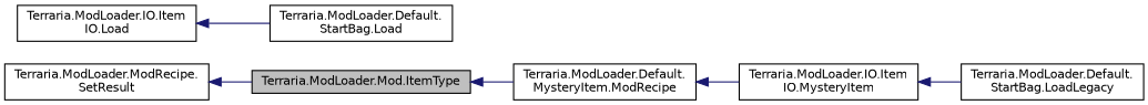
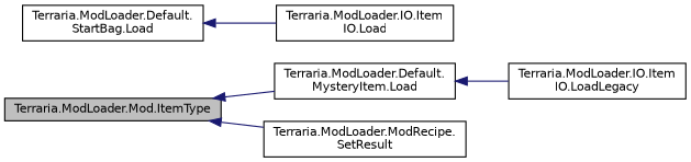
  digraph {
    rankdir=LR
    node [color=black fillcolor=white fontname=Helvetica fontsize=10 shape=record style=filled]
    edge [color=midnightblue dir=back fontname=Helvetica fontsize=10 labelfontname=Helvetica labelfontsize=10 style=solid]
    n1 [fillcolor=grey75 fontcolor=black height=0.2 label="Terraria.ModLoader.Mod.ItemType" width=0.4]
-   n2 [height=0.2 label="Terraria.ModLoader.Default.\lMysteryItem.ModRecipe" width=0.4]
+   n2 [height=0.2 label="Terraria.ModLoader.Default.\lMysteryItem.Load" width=0.4]
    n3 [height=0.2 label="Terraria.ModLoader.ModRecipe.\lSetResult" width=0.4]
-   n4 [height=0.2 label="Terraria.ModLoader.IO.Item\lIO.MysteryItem" width=0.4]
+   n4 [height=0.2 label="Terraria.ModLoader.IO.Item\lIO.LoadLegacy" width=0.4]
    n5 [height=0.2 label="Terraria.ModLoader.IO.Item\lIO.Load" width=0.4]
    n6 [height=0.2 label="Terraria.ModLoader.Default.\lStartBag.Load" width=0.4]
-   n7 [height=0.2 label="Terraria.ModLoader.Default.\lStartBag.LoadLegacy" width=0.4]
    n1 -> n2
-   n3 -> n1
+   n1 -> n3
    n2 -> n4
-   n4 -> n7
-   n5 -> n6
+   n6 -> n5
  }
